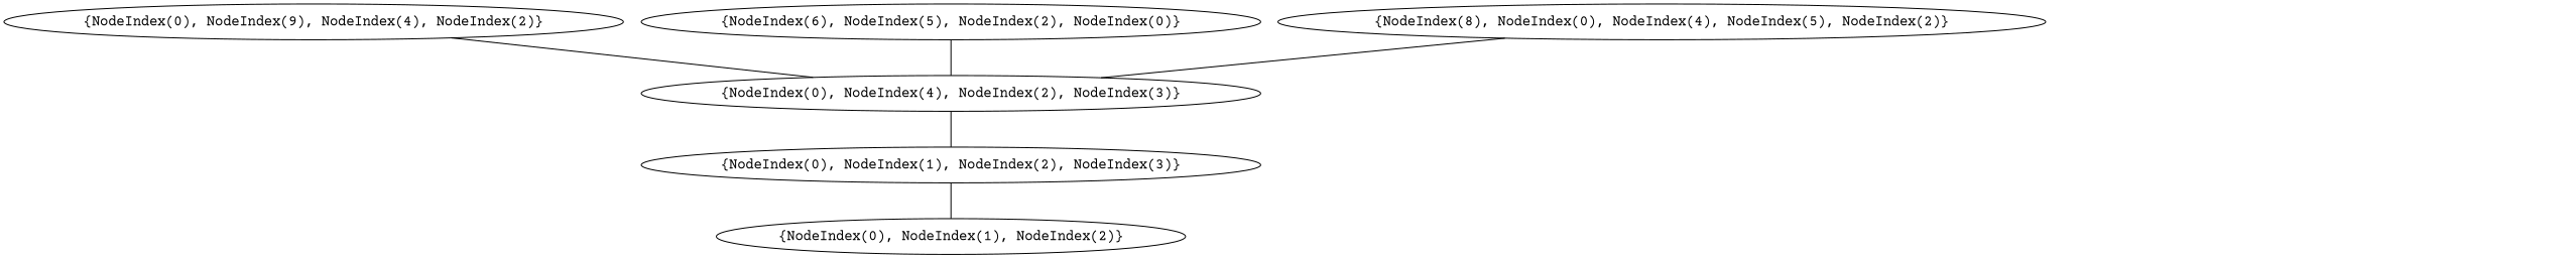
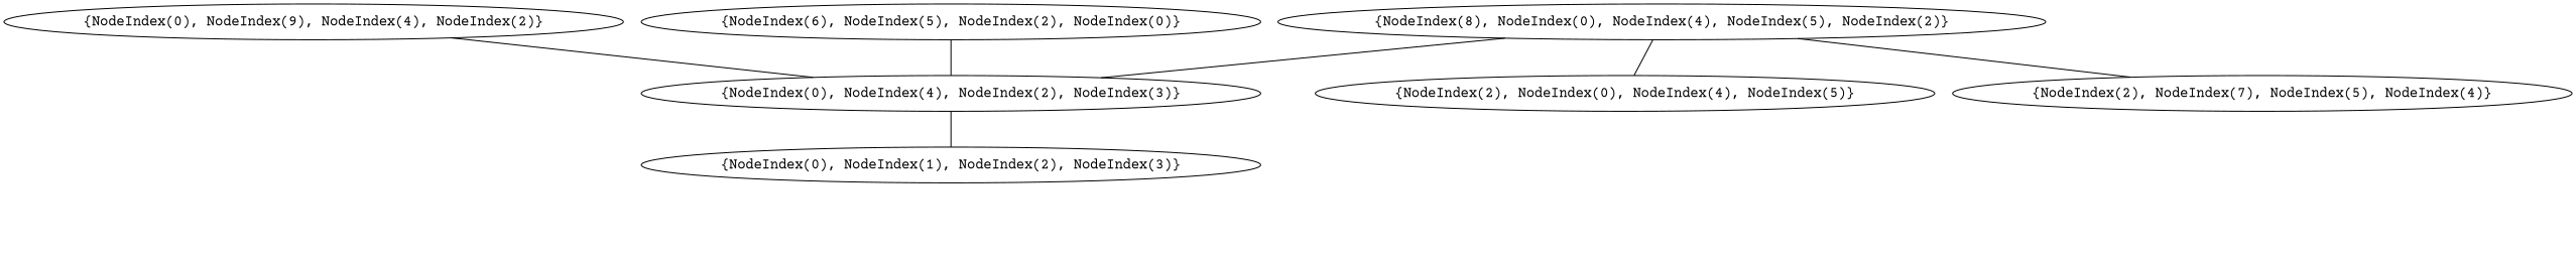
  graph {
    fontname="Courier Prime"
    node [fontname="Courier Prime"]
    edge [fontname="Courier Prime"]
-   n1 [label="{NodeIndex(0), NodeIndex(1), NodeIndex(2)}"]
    n2 [label="{NodeIndex(0), NodeIndex(1), NodeIndex(2), NodeIndex(3)}"]
    n3 [label="{NodeIndex(0), NodeIndex(4), NodeIndex(2), NodeIndex(3)}"]
+   n4 [label="{NodeIndex(2), NodeIndex(0), NodeIndex(4), NodeIndex(5)}"]
+   n5 [label="{NodeIndex(2), NodeIndex(7), NodeIndex(5), NodeIndex(4)}"]
    n6 [label="{NodeIndex(8), NodeIndex(0), NodeIndex(4), NodeIndex(5), NodeIndex(2)}"]
    n7 [label="{NodeIndex(0), NodeIndex(9), NodeIndex(4), NodeIndex(2)}"]
    n8 [label="{NodeIndex(6), NodeIndex(5), NodeIndex(2), NodeIndex(0)}"]
-   n2 -- n1
    n3 -- n2
    n6 -- n3
+   n6 -- n4
+   n6 -- n5
    n7 -- n3
    n8 -- n3
  }
